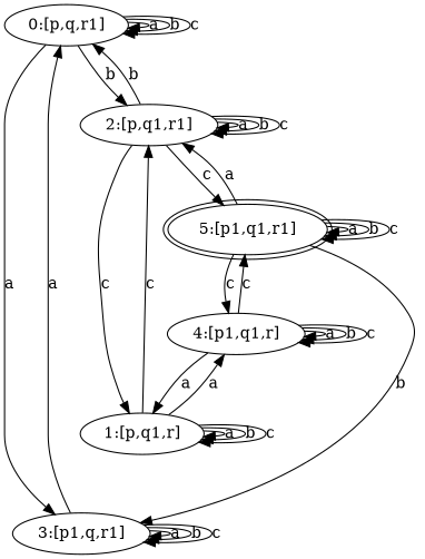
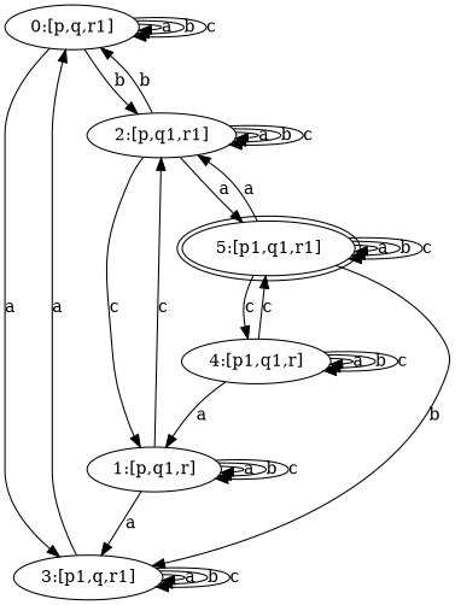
  digraph {
    n1 [label="0:[p,q,r1]"]
    n2 [label="2:[p,q1,r1]"]
    n3 [label="3:[p1,q,r1]"]
    n4 [label="1:[p,q1,r]"]
    n5 [label="5:[p1,q1,r1]" peripheries=2]
    n6 [label="4:[p1,q1,r]"]
    n1 -> n1 [label=a]
    n1 -> n1 [label=b]
    n1 -> n1 [label=c]
    n1 -> n2 [label=b]
    n1 -> n3 [label=a]
    n2 -> n1 [label=b]
    n2 -> n2 [label=a]
    n2 -> n2 [label=b]
    n2 -> n2 [label=c]
    n2 -> n4 [label=c]
-   n2 -> n5 [label=c]
+   n2 -> n5 [label=a]
    n3 -> n1 [label=a]
    n3 -> n3 [label=a]
    n3 -> n3 [label=b]
    n3 -> n3 [label=c]
    n4 -> n2 [label=c]
    n4 -> n4 [label=a]
    n4 -> n4 [label=b]
    n4 -> n4 [label=c]
-   n4 -> n6 [label=a]
+   n4 -> n3 [label=a]
    n5 -> n2 [label=a]
    n5 -> n3 [label=b]
    n5 -> n5 [label=a]
    n5 -> n5 [label=b]
    n5 -> n5 [label=c]
    n5 -> n6 [label=c]
    n6 -> n4 [label=a]
    n6 -> n5 [label=c]
    n6 -> n6 [label=a]
    n6 -> n6 [label=b]
    n6 -> n6 [label=c]
  }
